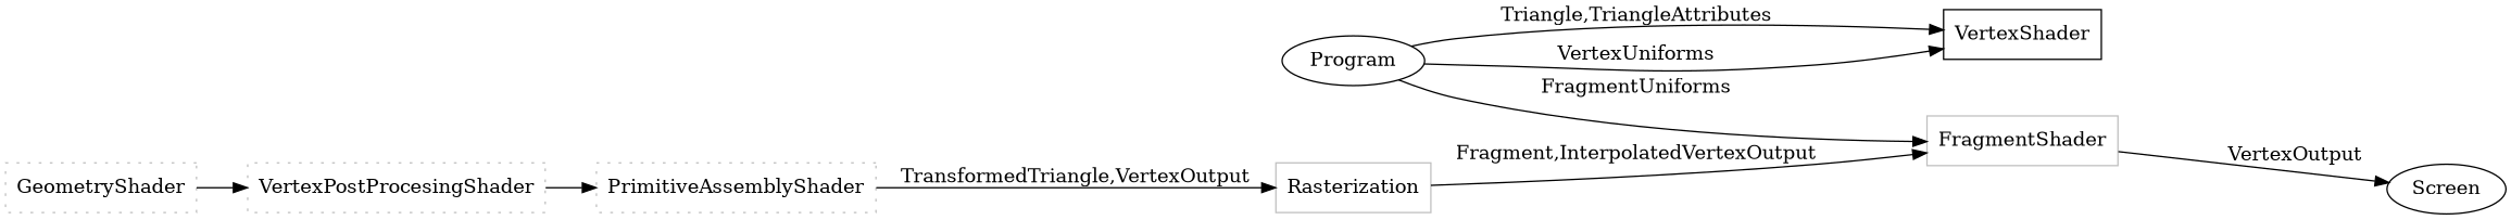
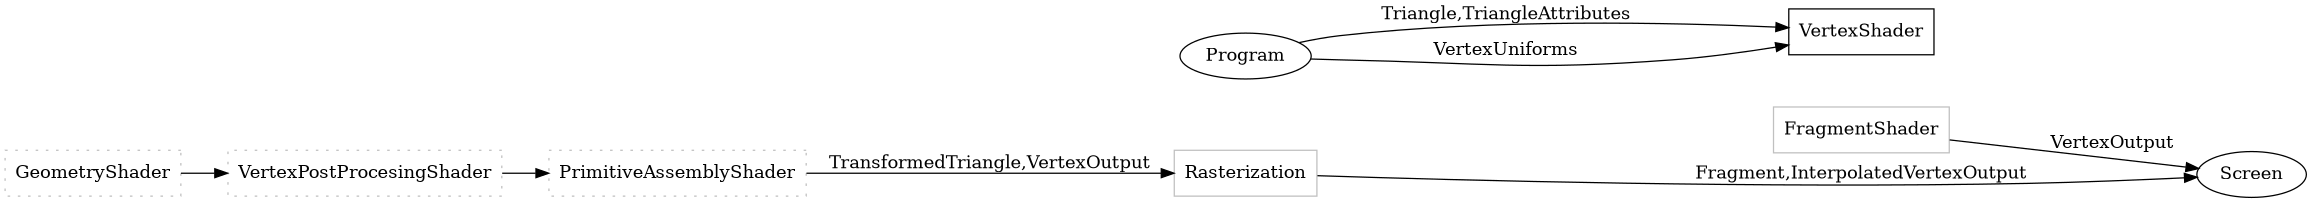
  digraph {
    rankdir=LR
    node [shape=box color=grey]
    Program [shape="" color=""]
    VertexShader [color=""]
    FragmentShader
    Screen [shape="" color=""]
    GeometryShader [style=dotted]
    VertexPostProcesingShader [style=dotted]
    PrimitiveAssemblyShader [style=dotted]
    Rasterization
    Program -> VertexShader [label="Triangle,TriangleAttributes"]
    Program -> VertexShader [label=VertexUniforms]
-   Program -> FragmentShader [label=FragmentUniforms]
    FragmentShader -> Screen [label=VertexOutput]
    GeometryShader -> VertexPostProcesingShader
    VertexPostProcesingShader -> PrimitiveAssemblyShader
    PrimitiveAssemblyShader -> Rasterization [label="TransformedTriangle,VertexOutput"]
-   Rasterization -> FragmentShader [label="Fragment,InterpolatedVertexOutput"]
+   Rasterization -> Screen [label="Fragment,InterpolatedVertexOutput"]
  }
